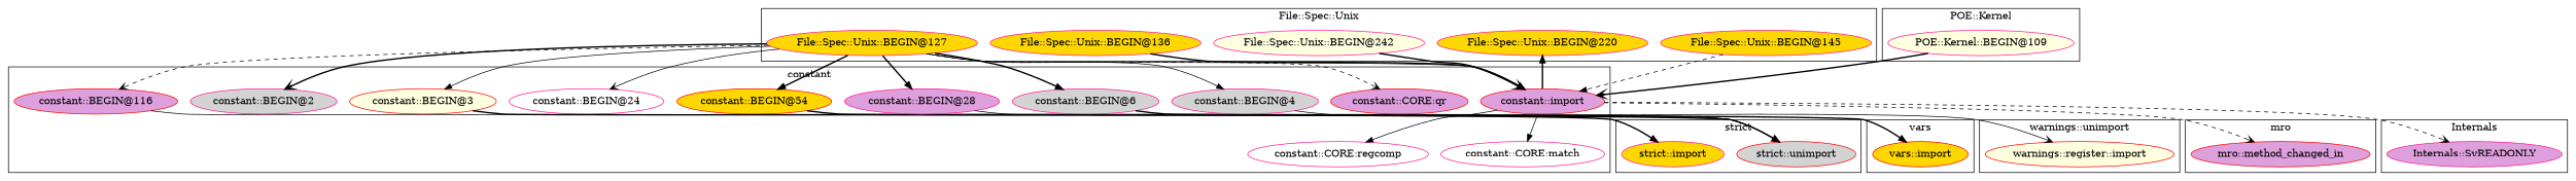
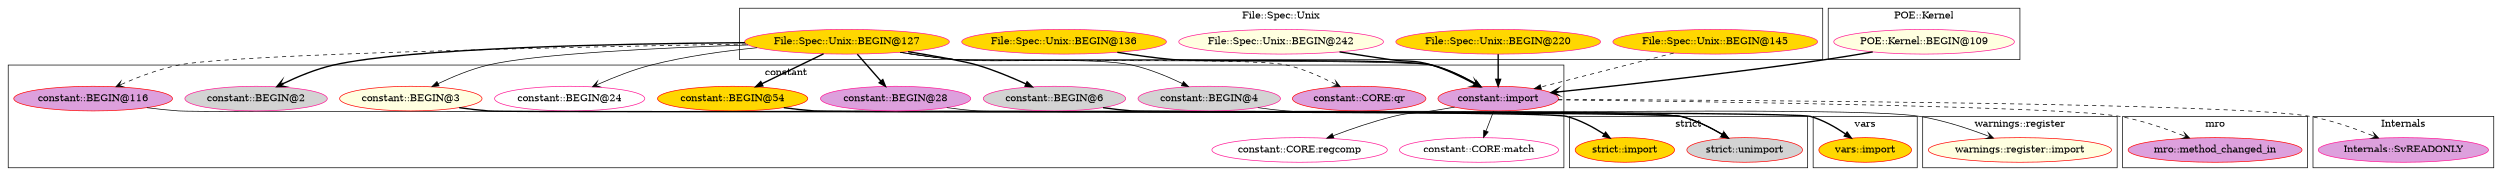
  digraph {
    node [color=deeppink fillcolor=gold style=filled]
    edge [arrowhead=normal style=bold]
    "constant::BEGIN@116" [color=red fillcolor=plum]
    "constant::BEGIN@6" [fillcolor=lightgrey]
    "constant::BEGIN@24" [fillcolor=white]
    "constant::BEGIN@4" [fillcolor=lightgrey]
    "constant::CORE:regcomp" [fillcolor=white]
    "constant::import" [color=red fillcolor=plum]
    "constant::BEGIN@54" [color=red]
    "constant::CORE:qr" [color=red fillcolor=plum]
    "constant::BEGIN@3" [color=red fillcolor=lightyellow]
    "constant::BEGIN@28" [fillcolor=plum]
    "constant::BEGIN@2" [fillcolor=lightgrey]
    "constant::CORE:match" [fillcolor=white]
    "mro::method_changed_in" [color=red fillcolor=plum]
-   "strict::import"
+   "strict::import" [color=red]
    "strict::unimport" [color=red fillcolor=lightgrey]
    "Internals::SvREADONLY" [fillcolor=plum]
    "warnings::register::import" [color=red fillcolor=lightyellow]
    "File::Spec::Unix::BEGIN@220"
    "File::Spec::Unix::BEGIN@242" [fillcolor=lightyellow]
    "File::Spec::Unix::BEGIN@127"
    "File::Spec::Unix::BEGIN@136"
    "File::Spec::Unix::BEGIN@145"
    "vars::import" [color=red]
    "POE::Kernel::BEGIN@109" [fillcolor=lightyellow]
    subgraph cluster_1 {
      label=constant
      "constant::BEGIN@116"
      "constant::BEGIN@6"
      "constant::BEGIN@24"
      "constant::BEGIN@4"
      "constant::CORE:regcomp"
      "constant::import"
      "constant::BEGIN@54"
      "constant::CORE:qr"
      "constant::BEGIN@3"
      "constant::BEGIN@28"
      "constant::BEGIN@2"
      "constant::CORE:match"
    }
    subgraph cluster_2 {
      label=mro
      "mro::method_changed_in"
    }
    subgraph cluster_3 {
      label="strict"
      "strict::import"
      "strict::unimport"
    }
    subgraph cluster_4 {
      label=Internals
      "Internals::SvREADONLY"
    }
    subgraph cluster_5 {
-     label="warnings::unimport"
+     label="warnings::register"
      "warnings::register::import"
    }
    subgraph cluster_6 {
      label="File::Spec::Unix"
      "File::Spec::Unix::BEGIN@220"
      "File::Spec::Unix::BEGIN@242"
      "File::Spec::Unix::BEGIN@127"
      "File::Spec::Unix::BEGIN@136"
      "File::Spec::Unix::BEGIN@145"
    }
    subgraph cluster_7 {
      label=vars
      "vars::import"
    }
    subgraph cluster_8 {
      label="POE::Kernel"
      "POE::Kernel::BEGIN@109"
    }
    "constant::BEGIN@116" -> "strict::unimport" [arrowhead=vee style=solid]
    "constant::BEGIN@6" -> "vars::import"
    "constant::BEGIN@4" -> "warnings::register::import" [arrowhead=vee style=solid]
    "constant::import" -> "constant::CORE:regcomp" [style=solid]
    "constant::import" -> "constant::CORE:match" [style=solid]
    "constant::import" -> "mro::method_changed_in" [arrowhead=vee style=dashed]
    "constant::import" -> "Internals::SvREADONLY" [arrowhead=vee style=dashed]
    "constant::BEGIN@54" -> "strict::unimport"
    "constant::BEGIN@3" -> "strict::import"
    "constant::BEGIN@28" -> "strict::unimport" [style=solid]
-   "constant::import" -> "File::Spec::Unix::BEGIN@220"
+   "File::Spec::Unix::BEGIN@220" -> "constant::import"
    "File::Spec::Unix::BEGIN@242" -> "constant::import" [arrowhead=vee]
    "File::Spec::Unix::BEGIN@127" -> "constant::BEGIN@116" [arrowhead=vee style=dashed]
    "File::Spec::Unix::BEGIN@127" -> "constant::BEGIN@6"
    "File::Spec::Unix::BEGIN@127" -> "constant::BEGIN@24" [arrowhead=vee style=solid]
    "File::Spec::Unix::BEGIN@127" -> "constant::BEGIN@4" [style=solid]
    "File::Spec::Unix::BEGIN@127" -> "constant::import" [arrowhead=vee style=solid]
    "File::Spec::Unix::BEGIN@127" -> "constant::BEGIN@54"
    "File::Spec::Unix::BEGIN@127" -> "constant::CORE:qr" [arrowhead=vee style=dashed]
    "File::Spec::Unix::BEGIN@127" -> "constant::BEGIN@3" [style=solid]
    "File::Spec::Unix::BEGIN@127" -> "constant::BEGIN@28"
    "File::Spec::Unix::BEGIN@127" -> "constant::BEGIN@2" [arrowhead=vee]
    "File::Spec::Unix::BEGIN@136" -> "constant::import"
    "File::Spec::Unix::BEGIN@145" -> "constant::import" [style=dashed]
    "POE::Kernel::BEGIN@109" -> "constant::import" [arrowhead=vee]
  }
